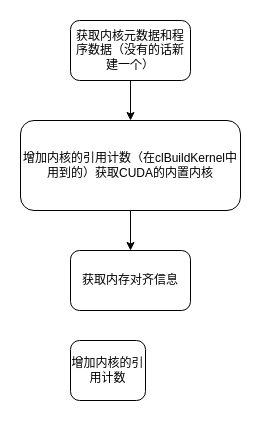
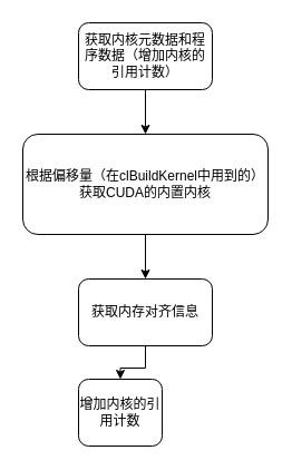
  <mxCell id="0" />
  <mxCell id="1" parent="0" />
  <mxCell id="2" value="" style="edgeStyle=orthogonalEdgeStyle;rounded=0;orthogonalLoop=1;jettySize=auto;html=1;" edge="1" parent="1" source="3" target="5"><mxGeometry relative="1" as="geometry" /></mxCell>
- <mxCell id="3" value="获取内核元数据和程序数据（没有的话新建一个）" style="rounded=1;whiteSpace=wrap;html=1;" vertex="1" parent="1"><mxGeometry x="70" y="20" width="120" height="60" as="geometry" /></mxCell>
+ <mxCell id="3" value="获取内核元数据和程序数据（增加内核的引用计数）" style="rounded=1;whiteSpace=wrap;html=1;" vertex="1" parent="1"><mxGeometry x="70" y="20" width="120" height="60" as="geometry" /></mxCell>
  <mxCell id="4" value="" style="edgeStyle=orthogonalEdgeStyle;rounded=0;orthogonalLoop=1;jettySize=auto;html=1;" edge="1" parent="1" source="5" target="7"><mxGeometry relative="1" as="geometry" /></mxCell>
- <mxCell id="5" value="增加内核的引用计数（在clBuildKernel中用到的）获取CUDA的内置内核" style="whiteSpace=wrap;html=1;rounded=1;" vertex="1" parent="1"><mxGeometry x="20" y="120" width="220" height="90" as="geometry" /></mxCell>
+ <mxCell id="5" value="根据偏移量（在clBuildKernel中用到的）获取CUDA的内置内核" style="whiteSpace=wrap;html=1;rounded=1;" vertex="1" parent="1"><mxGeometry x="20" y="120" width="220" height="90" as="geometry" /></mxCell>
+ <mxCell id="6" value="" style="edgeStyle=orthogonalEdgeStyle;rounded=0;orthogonalLoop=1;jettySize=auto;html=1;" edge="1" parent="1" source="7" target="8"><mxGeometry relative="1" as="geometry" /></mxCell>
  <mxCell id="7" value="获取内存对齐信息" style="whiteSpace=wrap;html=1;rounded=1;" vertex="1" parent="1"><mxGeometry x="70" y="250" width="120" height="60" as="geometry" /></mxCell>
  <mxCell id="8" value="增加内核的引用计数" style="whiteSpace=wrap;html=1;rounded=1;" vertex="1" parent="1"><mxGeometry x="70" y="340" width="75" height="60" as="geometry" /></mxCell>
